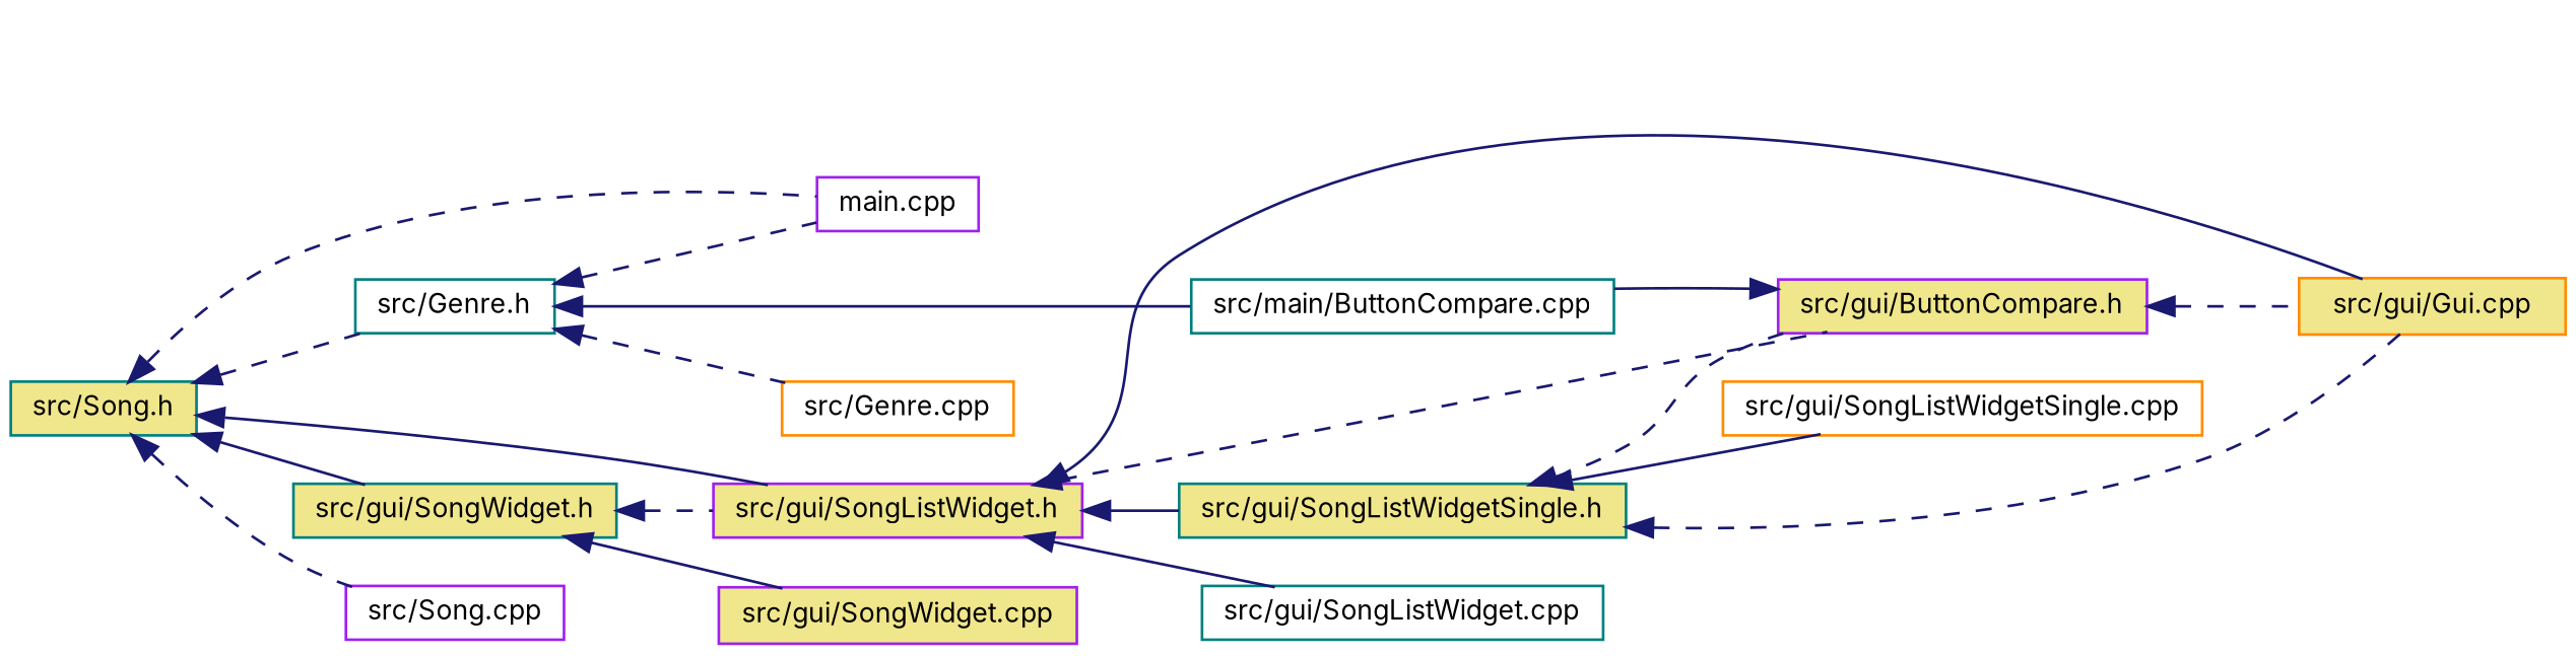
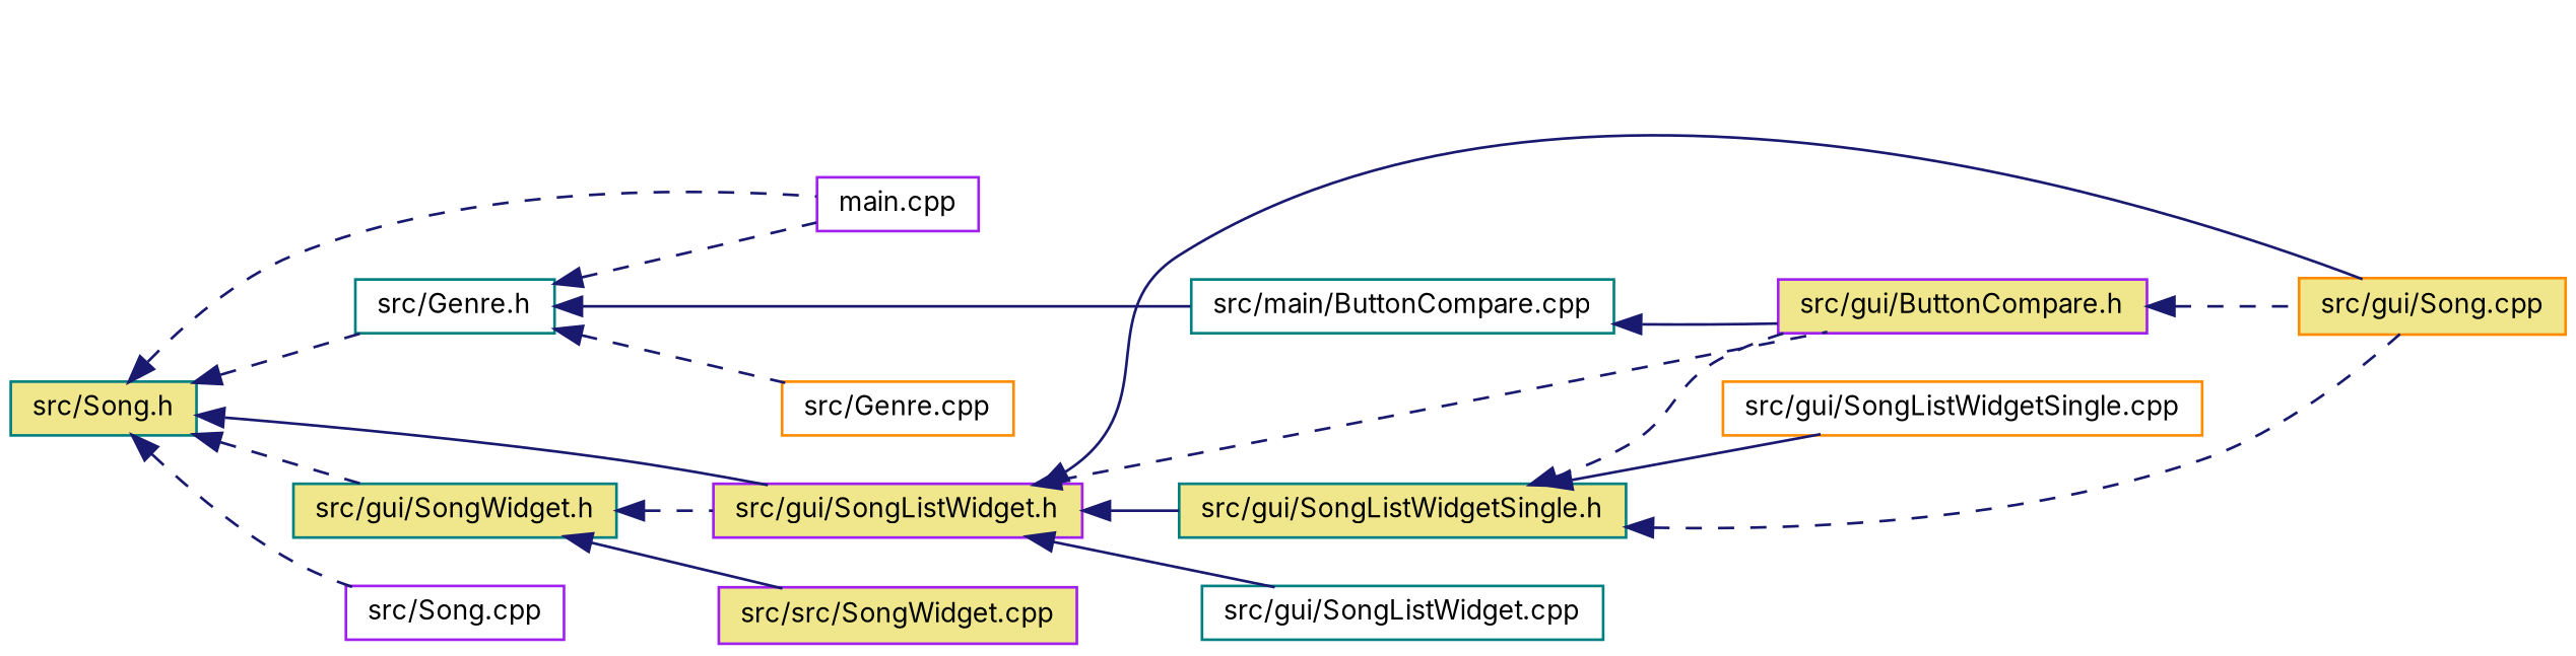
  digraph {
    fontname=Inter
    rankdir=LR
    node [color=teal fillcolor=khaki fontname=Inter fontsize=10 shape=record style=filled]
    edge [color=midnightblue dir=back fontname=Inter fontsize=10 labelfontname=Helvetica labelfontsize=10 style=dashed]
    n1 [fontcolor=black height=0.2 label="src/Song.h" width=0.4]
    n2 [color=purple fillcolor=white height=0.2 label="main.cpp" width=0.4]
    n3 [fillcolor=white height=0.2 label="src/Genre.h" width=0.4]
    n4 [color=purple height=0.2 label="src/gui/SongListWidget.h" width=0.4]
    n5 [height=0.2 label="src/gui/SongWidget.h" width=0.4]
    n6 [color=purple fillcolor=white height=0.2 label="src/Song.cpp" width=0.4]
    n7 [color=darkorange fillcolor=white height=0.2 label="src/Genre.cpp" width=0.4]
    n8 [fillcolor=white height=0.2 label="src/main/ButtonCompare.cpp" width=0.4]
    n9 [color=purple height=0.2 label="src/gui/ButtonCompare.h" width=0.4]
-   n10 [color=darkorange height=0.2 label="src/gui/Gui.cpp" width=0.4]
+   n10 [color=darkorange height=0.2 label="src/gui/Song.cpp" width=0.4]
    n11 [height=0.2 label="src/gui/SongListWidgetSingle.h" width=0.4]
    n12 [fillcolor=white height=0.2 label="src/gui/SongListWidget.cpp" width=0.4]
-   n13 [color=purple height=0.2 label="src/gui/SongWidget.cpp" width=0.4]
+   n13 [color=purple height=0.2 label="src/src/SongWidget.cpp" width=0.4]
    n14 [color=darkorange fillcolor=white height=0.2 label="src/gui/SongListWidgetSingle.cpp" width=0.4]
    n1 -> n2
    n1 -> n3
    n1 -> n4 [style=solid]
-   n1 -> n5 [style=solid]
+   n1 -> n5
    n1 -> n6
    n3 -> n2
    n3 -> n7
    n3 -> n8 [style=solid]
    n4 -> n9
    n4 -> n10 [style=solid]
    n4 -> n11 [style=solid]
    n4 -> n12 [style=solid]
    n5 -> n4
    n5 -> n13 [style=solid]
-   n9 -> n8 [style=solid]
+   n8 -> n9 [style=solid]
    n9 -> n10
    n11 -> n9
    n11 -> n10
    n11 -> n14 [style=solid]
  }
